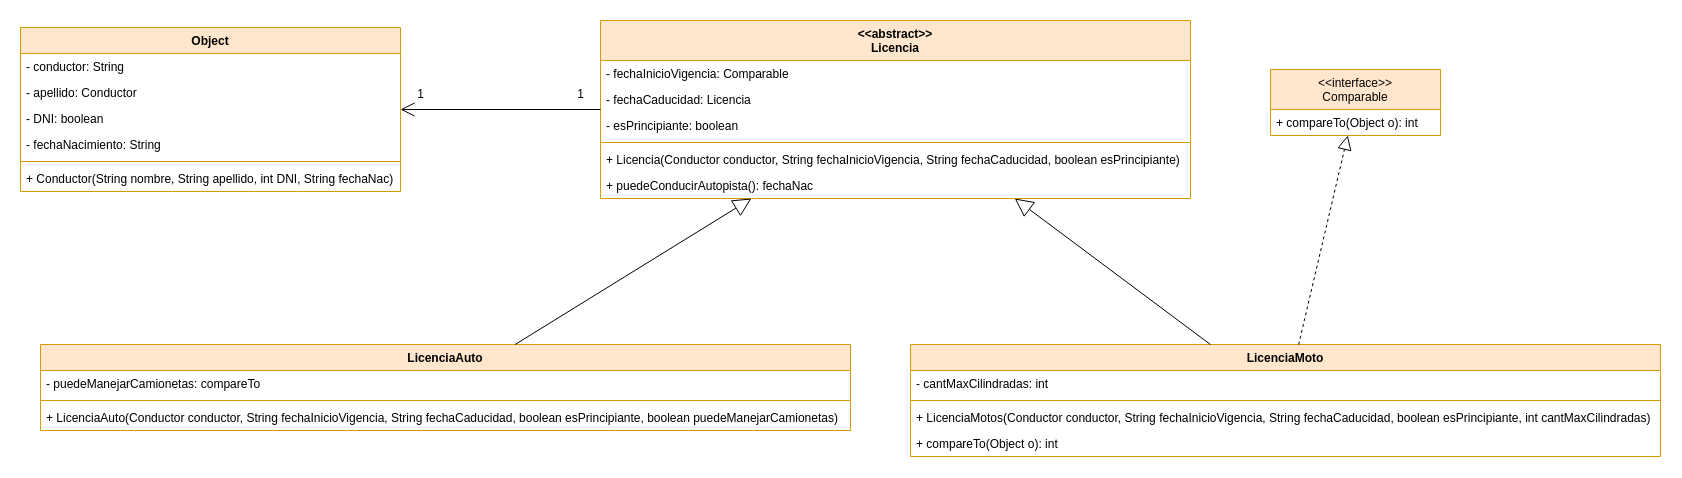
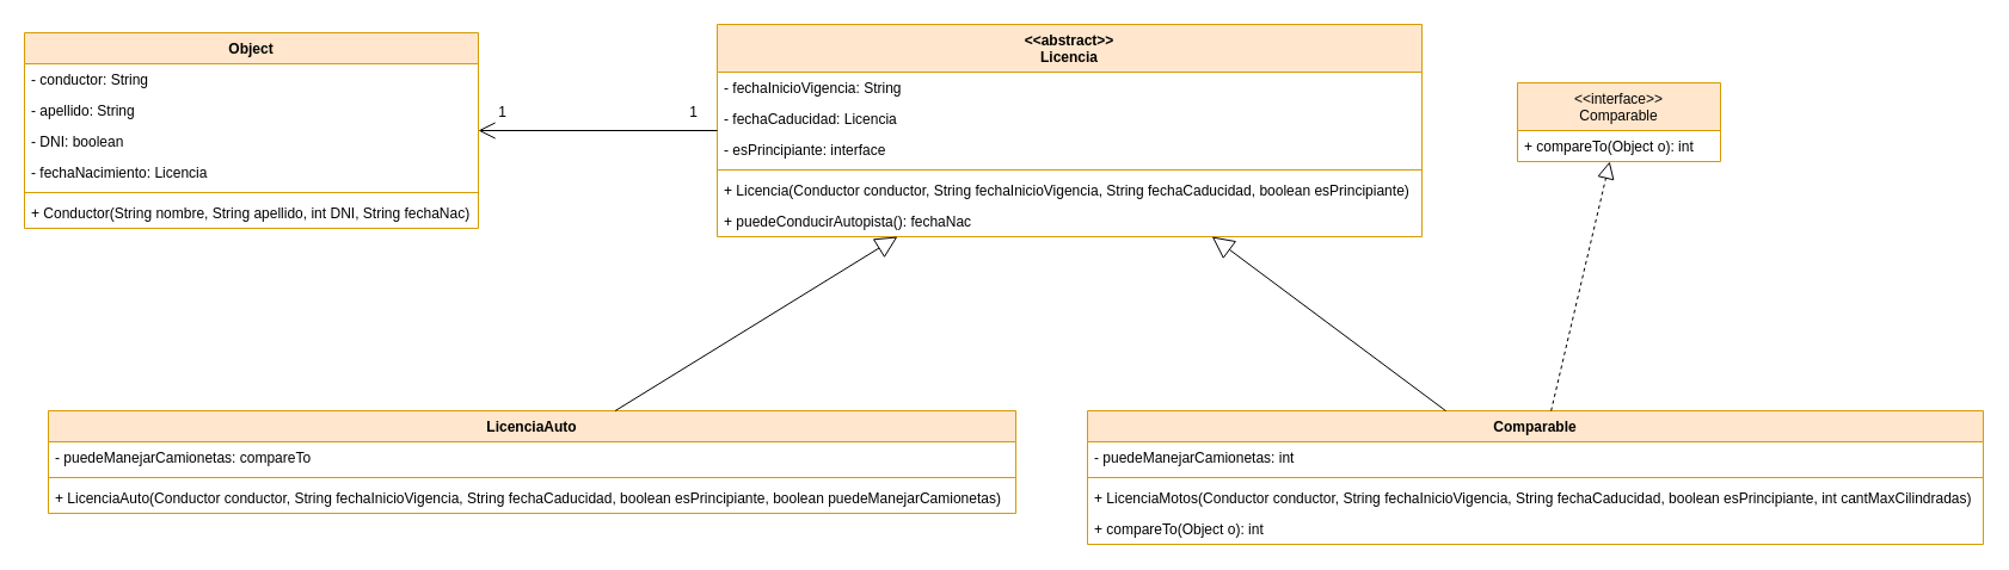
  <mxCell id="0" />
  <mxCell id="1" parent="0" />
  <mxCell id="2" value="Object" style="swimlane;fontStyle=1;align=center;verticalAlign=top;childLayout=stackLayout;horizontal=1;startSize=26;horizontalStack=0;resizeParent=1;resizeParentMax=0;resizeLast=0;collapsible=1;marginBottom=0;fillColor=#ffe6cc;strokeColor=#d79b00;" parent="1" vertex="1"><mxGeometry x="20" y="27" width="380" height="164" as="geometry" /></mxCell>
  <mxCell id="3" value="- conductor: String" style="text;strokeColor=none;fillColor=none;align=left;verticalAlign=top;spacingLeft=4;spacingRight=4;overflow=hidden;rotatable=0;points=[[0,0.5],[1,0.5]];portConstraint=eastwest;" parent="2" vertex="1"><mxGeometry y="26" width="380" height="26" as="geometry" /></mxCell>
- <mxCell id="4" value="- apellido: Conductor" style="text;strokeColor=none;fillColor=none;align=left;verticalAlign=top;spacingLeft=4;spacingRight=4;overflow=hidden;rotatable=0;points=[[0,0.5],[1,0.5]];portConstraint=eastwest;" parent="2" vertex="1"><mxGeometry y="52" width="380" height="26" as="geometry" /></mxCell>
+ <mxCell id="4" value="- apellido: String" style="text;strokeColor=none;fillColor=none;align=left;verticalAlign=top;spacingLeft=4;spacingRight=4;overflow=hidden;rotatable=0;points=[[0,0.5],[1,0.5]];portConstraint=eastwest;" parent="2" vertex="1"><mxGeometry y="52" width="380" height="26" as="geometry" /></mxCell>
  <mxCell id="5" value="- DNI: boolean" style="text;strokeColor=none;fillColor=none;align=left;verticalAlign=top;spacingLeft=4;spacingRight=4;overflow=hidden;rotatable=0;points=[[0,0.5],[1,0.5]];portConstraint=eastwest;" vertex="1" parent="2"><mxGeometry y="78" width="380" height="26" as="geometry" /></mxCell>
- <mxCell id="6" value="- fechaNacimiento: String" style="text;strokeColor=none;fillColor=none;align=left;verticalAlign=top;spacingLeft=4;spacingRight=4;overflow=hidden;rotatable=0;points=[[0,0.5],[1,0.5]];portConstraint=eastwest;" parent="2" vertex="1"><mxGeometry y="104" width="380" height="26" as="geometry" /></mxCell>
+ <mxCell id="6" value="- fechaNacimiento: Licencia" style="text;strokeColor=none;fillColor=none;align=left;verticalAlign=top;spacingLeft=4;spacingRight=4;overflow=hidden;rotatable=0;points=[[0,0.5],[1,0.5]];portConstraint=eastwest;" parent="2" vertex="1"><mxGeometry y="104" width="380" height="26" as="geometry" /></mxCell>
  <mxCell id="7" value="" style="line;strokeWidth=1;fillColor=#ffe6cc;align=left;verticalAlign=middle;spacingTop=-1;spacingLeft=3;spacingRight=3;rotatable=0;labelPosition=right;points=[];portConstraint=eastwest;strokeColor=#d79b00;" parent="2" vertex="1"><mxGeometry y="130" width="380" height="8" as="geometry" /></mxCell>
  <mxCell id="8" value="+ Conductor(String nombre, String apellido, int DNI, String fechaNac)" style="text;strokeColor=none;fillColor=none;align=left;verticalAlign=top;spacingLeft=4;spacingRight=4;overflow=hidden;rotatable=0;points=[[0,0.5],[1,0.5]];portConstraint=eastwest;" parent="2" vertex="1"><mxGeometry y="138" width="380" height="26" as="geometry" /></mxCell>
  <mxCell id="9" value="&lt;&lt;abstract&gt;&gt;&#10;Licencia" style="swimlane;fontStyle=1;align=center;verticalAlign=top;childLayout=stackLayout;horizontal=1;startSize=40;horizontalStack=0;resizeParent=1;resizeParentMax=0;resizeLast=0;collapsible=1;marginBottom=0;fillColor=#ffe6cc;strokeColor=#d79b00;" parent="1" vertex="1"><mxGeometry x="600" y="20" width="590" height="178" as="geometry" /></mxCell>
- <mxCell id="10" value="- fechaInicioVigencia: Comparable" style="text;strokeColor=none;fillColor=none;align=left;verticalAlign=top;spacingLeft=4;spacingRight=4;overflow=hidden;rotatable=0;points=[[0,0.5],[1,0.5]];portConstraint=eastwest;" parent="9" vertex="1"><mxGeometry y="40" width="590" height="26" as="geometry" /></mxCell>
+ <mxCell id="10" value="- fechaInicioVigencia: String" style="text;strokeColor=none;fillColor=none;align=left;verticalAlign=top;spacingLeft=4;spacingRight=4;overflow=hidden;rotatable=0;points=[[0,0.5],[1,0.5]];portConstraint=eastwest;" parent="9" vertex="1"><mxGeometry y="40" width="590" height="26" as="geometry" /></mxCell>
  <mxCell id="11" value="- fechaCaducidad: Licencia" style="text;strokeColor=none;fillColor=none;align=left;verticalAlign=top;spacingLeft=4;spacingRight=4;overflow=hidden;rotatable=0;points=[[0,0.5],[1,0.5]];portConstraint=eastwest;" parent="9" vertex="1"><mxGeometry y="66" width="590" height="26" as="geometry" /></mxCell>
- <mxCell id="12" value="- esPrincipiante: boolean" style="text;strokeColor=none;fillColor=none;align=left;verticalAlign=top;spacingLeft=4;spacingRight=4;overflow=hidden;rotatable=0;points=[[0,0.5],[1,0.5]];portConstraint=eastwest;" parent="9" vertex="1"><mxGeometry y="92" width="590" height="26" as="geometry" /></mxCell>
+ <mxCell id="12" value="- esPrincipiante: interface" style="text;strokeColor=none;fillColor=none;align=left;verticalAlign=top;spacingLeft=4;spacingRight=4;overflow=hidden;rotatable=0;points=[[0,0.5],[1,0.5]];portConstraint=eastwest;" parent="9" vertex="1"><mxGeometry y="92" width="590" height="26" as="geometry" /></mxCell>
  <mxCell id="13" value="" style="line;strokeWidth=1;fillColor=#ffe6cc;align=left;verticalAlign=middle;spacingTop=-1;spacingLeft=3;spacingRight=3;rotatable=0;labelPosition=right;points=[];portConstraint=eastwest;strokeColor=#d79b00;" parent="9" vertex="1"><mxGeometry y="118" width="590" height="8" as="geometry" /></mxCell>
  <mxCell id="14" value="+ Licencia(Conductor conductor, String fechaInicioVigencia, String fechaCaducidad, boolean esPrincipiante)" style="text;strokeColor=none;fillColor=none;align=left;verticalAlign=top;spacingLeft=4;spacingRight=4;overflow=hidden;rotatable=0;points=[[0,0.5],[1,0.5]];portConstraint=eastwest;" parent="9" vertex="1"><mxGeometry y="126" width="590" height="26" as="geometry" /></mxCell>
  <mxCell id="15" value="+ puedeConducirAutopista(): fechaNac" style="text;strokeColor=none;fillColor=none;align=left;verticalAlign=top;spacingLeft=4;spacingRight=4;overflow=hidden;rotatable=0;points=[[0,0.5],[1,0.5]];portConstraint=eastwest;" parent="9" vertex="1"><mxGeometry y="152" width="590" height="26" as="geometry" /></mxCell>
  <mxCell id="16" value="LicenciaAuto" style="swimlane;fontStyle=1;align=center;verticalAlign=top;childLayout=stackLayout;horizontal=1;startSize=26;horizontalStack=0;resizeParent=1;resizeParentMax=0;resizeLast=0;collapsible=1;marginBottom=0;fillColor=#ffe6cc;strokeColor=#d79b00;" parent="1" vertex="1"><mxGeometry x="40" y="344" width="810" height="86" as="geometry" /></mxCell>
  <mxCell id="17" value="- puedeManejarCamionetas: compareTo" style="text;strokeColor=none;fillColor=none;align=left;verticalAlign=top;spacingLeft=4;spacingRight=4;overflow=hidden;rotatable=0;points=[[0,0.5],[1,0.5]];portConstraint=eastwest;" parent="16" vertex="1"><mxGeometry y="26" width="810" height="26" as="geometry" /></mxCell>
  <mxCell id="18" value="" style="line;strokeWidth=1;fillColor=#ffe6cc;align=left;verticalAlign=middle;spacingTop=-1;spacingLeft=3;spacingRight=3;rotatable=0;labelPosition=right;points=[];portConstraint=eastwest;strokeColor=#d79b00;" parent="16" vertex="1"><mxGeometry y="52" width="810" height="8" as="geometry" /></mxCell>
  <mxCell id="19" value="+ LicenciaAuto(Conductor conductor, String fechaInicioVigencia, String fechaCaducidad, boolean esPrincipiante, boolean puedeManejarCamionetas)" style="text;strokeColor=none;fillColor=none;align=left;verticalAlign=top;spacingLeft=4;spacingRight=4;overflow=hidden;rotatable=0;points=[[0,0.5],[1,0.5]];portConstraint=eastwest;" parent="16" vertex="1"><mxGeometry y="60" width="810" height="26" as="geometry" /></mxCell>
- <mxCell id="20" value="LicenciaMoto" style="swimlane;fontStyle=1;align=center;verticalAlign=top;childLayout=stackLayout;horizontal=1;startSize=26;horizontalStack=0;resizeParent=1;resizeParentMax=0;resizeLast=0;collapsible=1;marginBottom=0;fillColor=#ffe6cc;strokeColor=#d79b00;" parent="1" vertex="1"><mxGeometry x="910" y="344" width="750" height="112" as="geometry" /></mxCell>
- <mxCell id="21" value="- cantMaxCilindradas: int" style="text;strokeColor=none;fillColor=none;align=left;verticalAlign=top;spacingLeft=4;spacingRight=4;overflow=hidden;rotatable=0;points=[[0,0.5],[1,0.5]];portConstraint=eastwest;" parent="20" vertex="1"><mxGeometry y="26" width="750" height="26" as="geometry" /></mxCell>
+ <mxCell id="20" value="Comparable" style="swimlane;fontStyle=1;align=center;verticalAlign=top;childLayout=stackLayout;horizontal=1;startSize=26;horizontalStack=0;resizeParent=1;resizeParentMax=0;resizeLast=0;collapsible=1;marginBottom=0;fillColor=#ffe6cc;strokeColor=#d79b00;" parent="1" vertex="1"><mxGeometry x="910" y="344" width="750" height="112" as="geometry" /></mxCell>
+ <mxCell id="21" value="- puedeManejarCamionetas: int" style="text;strokeColor=none;fillColor=none;align=left;verticalAlign=top;spacingLeft=4;spacingRight=4;overflow=hidden;rotatable=0;points=[[0,0.5],[1,0.5]];portConstraint=eastwest;" parent="20" vertex="1"><mxGeometry y="26" width="750" height="26" as="geometry" /></mxCell>
  <mxCell id="22" value="" style="line;strokeWidth=1;fillColor=#ffe6cc;align=left;verticalAlign=middle;spacingTop=-1;spacingLeft=3;spacingRight=3;rotatable=0;labelPosition=right;points=[];portConstraint=eastwest;strokeColor=#d79b00;" parent="20" vertex="1"><mxGeometry y="52" width="750" height="8" as="geometry" /></mxCell>
  <mxCell id="23" value="+ LicenciaMotos(Conductor conductor, String fechaInicioVigencia, String fechaCaducidad, boolean esPrincipiante, int cantMaxCilindradas)" style="text;strokeColor=none;fillColor=none;align=left;verticalAlign=top;spacingLeft=4;spacingRight=4;overflow=hidden;rotatable=0;points=[[0,0.5],[1,0.5]];portConstraint=eastwest;" parent="20" vertex="1"><mxGeometry y="60" width="750" height="26" as="geometry" /></mxCell>
  <mxCell id="24" value="+ compareTo(Object o): int" style="text;strokeColor=none;fillColor=none;align=left;verticalAlign=top;spacingLeft=4;spacingRight=4;overflow=hidden;rotatable=0;points=[[0,0.5],[1,0.5]];portConstraint=eastwest;" parent="20" vertex="1"><mxGeometry y="86" width="750" height="26" as="geometry" /></mxCell>
  <mxCell id="25" value="" style="endArrow=block;endSize=16;endFill=0;html=1;" parent="1" source="16" target="9" edge="1"><mxGeometry x="-0.036" y="104" width="160" relative="1" as="geometry"><mxPoint x="470" y="444" as="sourcePoint" /><mxPoint x="630" y="444" as="targetPoint" /><mxPoint as="offset" /></mxGeometry></mxCell>
  <mxCell id="26" value="" style="endArrow=block;endSize=16;endFill=0;html=1;" parent="1" source="20" target="9" edge="1"><mxGeometry x="-0.036" y="104" width="160" relative="1" as="geometry"><mxPoint x="657.184" y="204" as="sourcePoint" /><mxPoint x="691.954" y="149" as="targetPoint" /><mxPoint as="offset" /></mxGeometry></mxCell>
  <mxCell id="27" value="&lt;&lt;interface&gt;&gt;&#10;Comparable" style="swimlane;fontStyle=0;childLayout=stackLayout;horizontal=1;startSize=40;fillColor=#ffe6cc;horizontalStack=0;resizeParent=1;resizeParentMax=0;resizeLast=0;collapsible=1;marginBottom=0;strokeColor=#d79b00;" parent="1" vertex="1"><mxGeometry x="1270" y="69" width="170" height="66" as="geometry" /></mxCell>
  <mxCell id="28" value="+ compareTo(Object o): int" style="text;strokeColor=none;fillColor=none;align=left;verticalAlign=top;spacingLeft=4;spacingRight=4;overflow=hidden;rotatable=0;points=[[0,0.5],[1,0.5]];portConstraint=eastwest;" parent="27" vertex="1"><mxGeometry y="40" width="170" height="26" as="geometry" /></mxCell>
  <mxCell id="29" value="" style="endArrow=block;dashed=1;endFill=0;endSize=12;html=1;" parent="1" source="20" target="27" edge="1"><mxGeometry width="160" relative="1" as="geometry"><mxPoint x="720" y="284" as="sourcePoint" /><mxPoint x="880" y="284" as="targetPoint" /></mxGeometry></mxCell>
  <mxCell id="30" value="" style="endArrow=open;endFill=1;endSize=12;html=1;" parent="1" source="9" target="2" edge="1"><mxGeometry width="160" relative="1" as="geometry"><mxPoint x="720" y="284" as="sourcePoint" /><mxPoint x="880" y="284" as="targetPoint" /></mxGeometry></mxCell>
  <mxCell id="31" value="1" style="text;html=1;align=center;verticalAlign=middle;resizable=0;points=[];autosize=1;strokeColor=none;" parent="1" vertex="1"><mxGeometry x="570" y="84" width="20" height="20" as="geometry" /></mxCell>
  <mxCell id="32" value="1" style="text;html=1;align=center;verticalAlign=middle;resizable=0;points=[];autosize=1;strokeColor=none;" parent="1" vertex="1"><mxGeometry x="410" y="84" width="20" height="20" as="geometry" /></mxCell>
